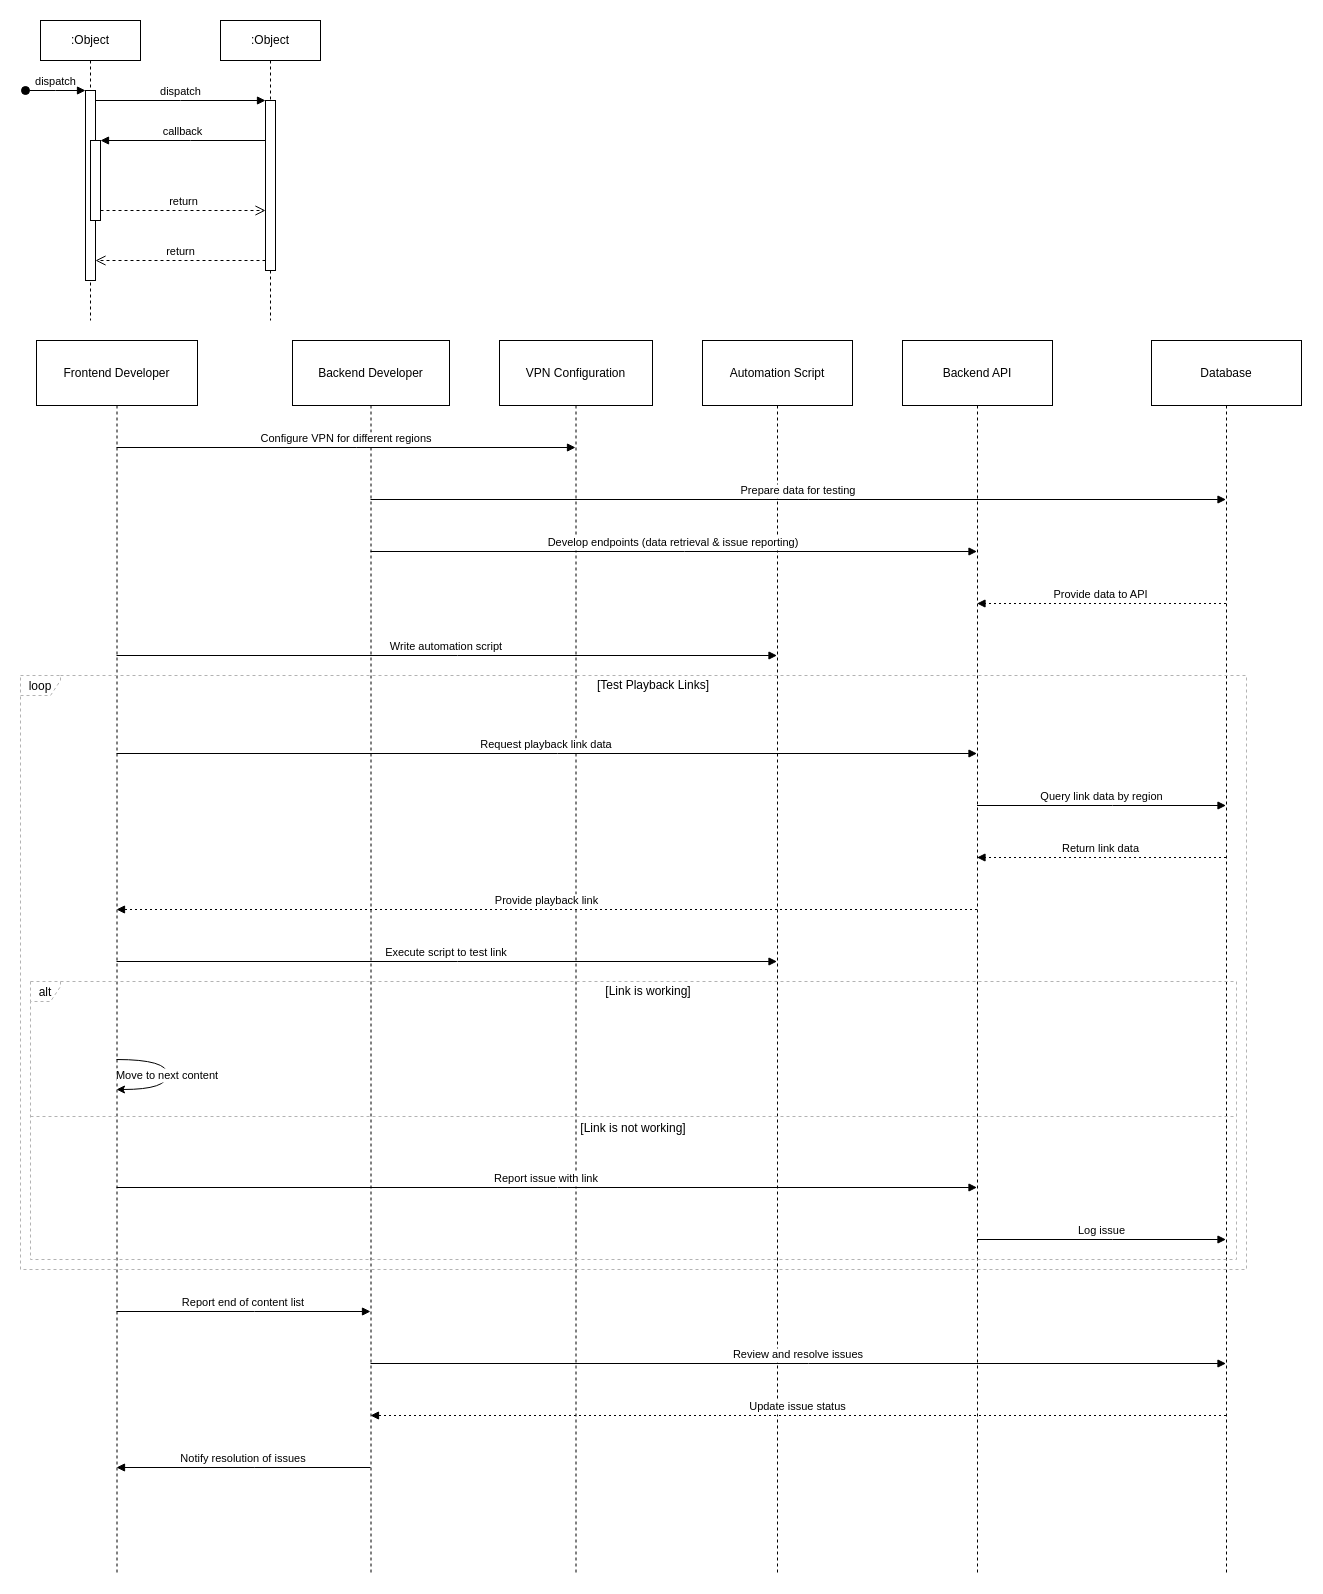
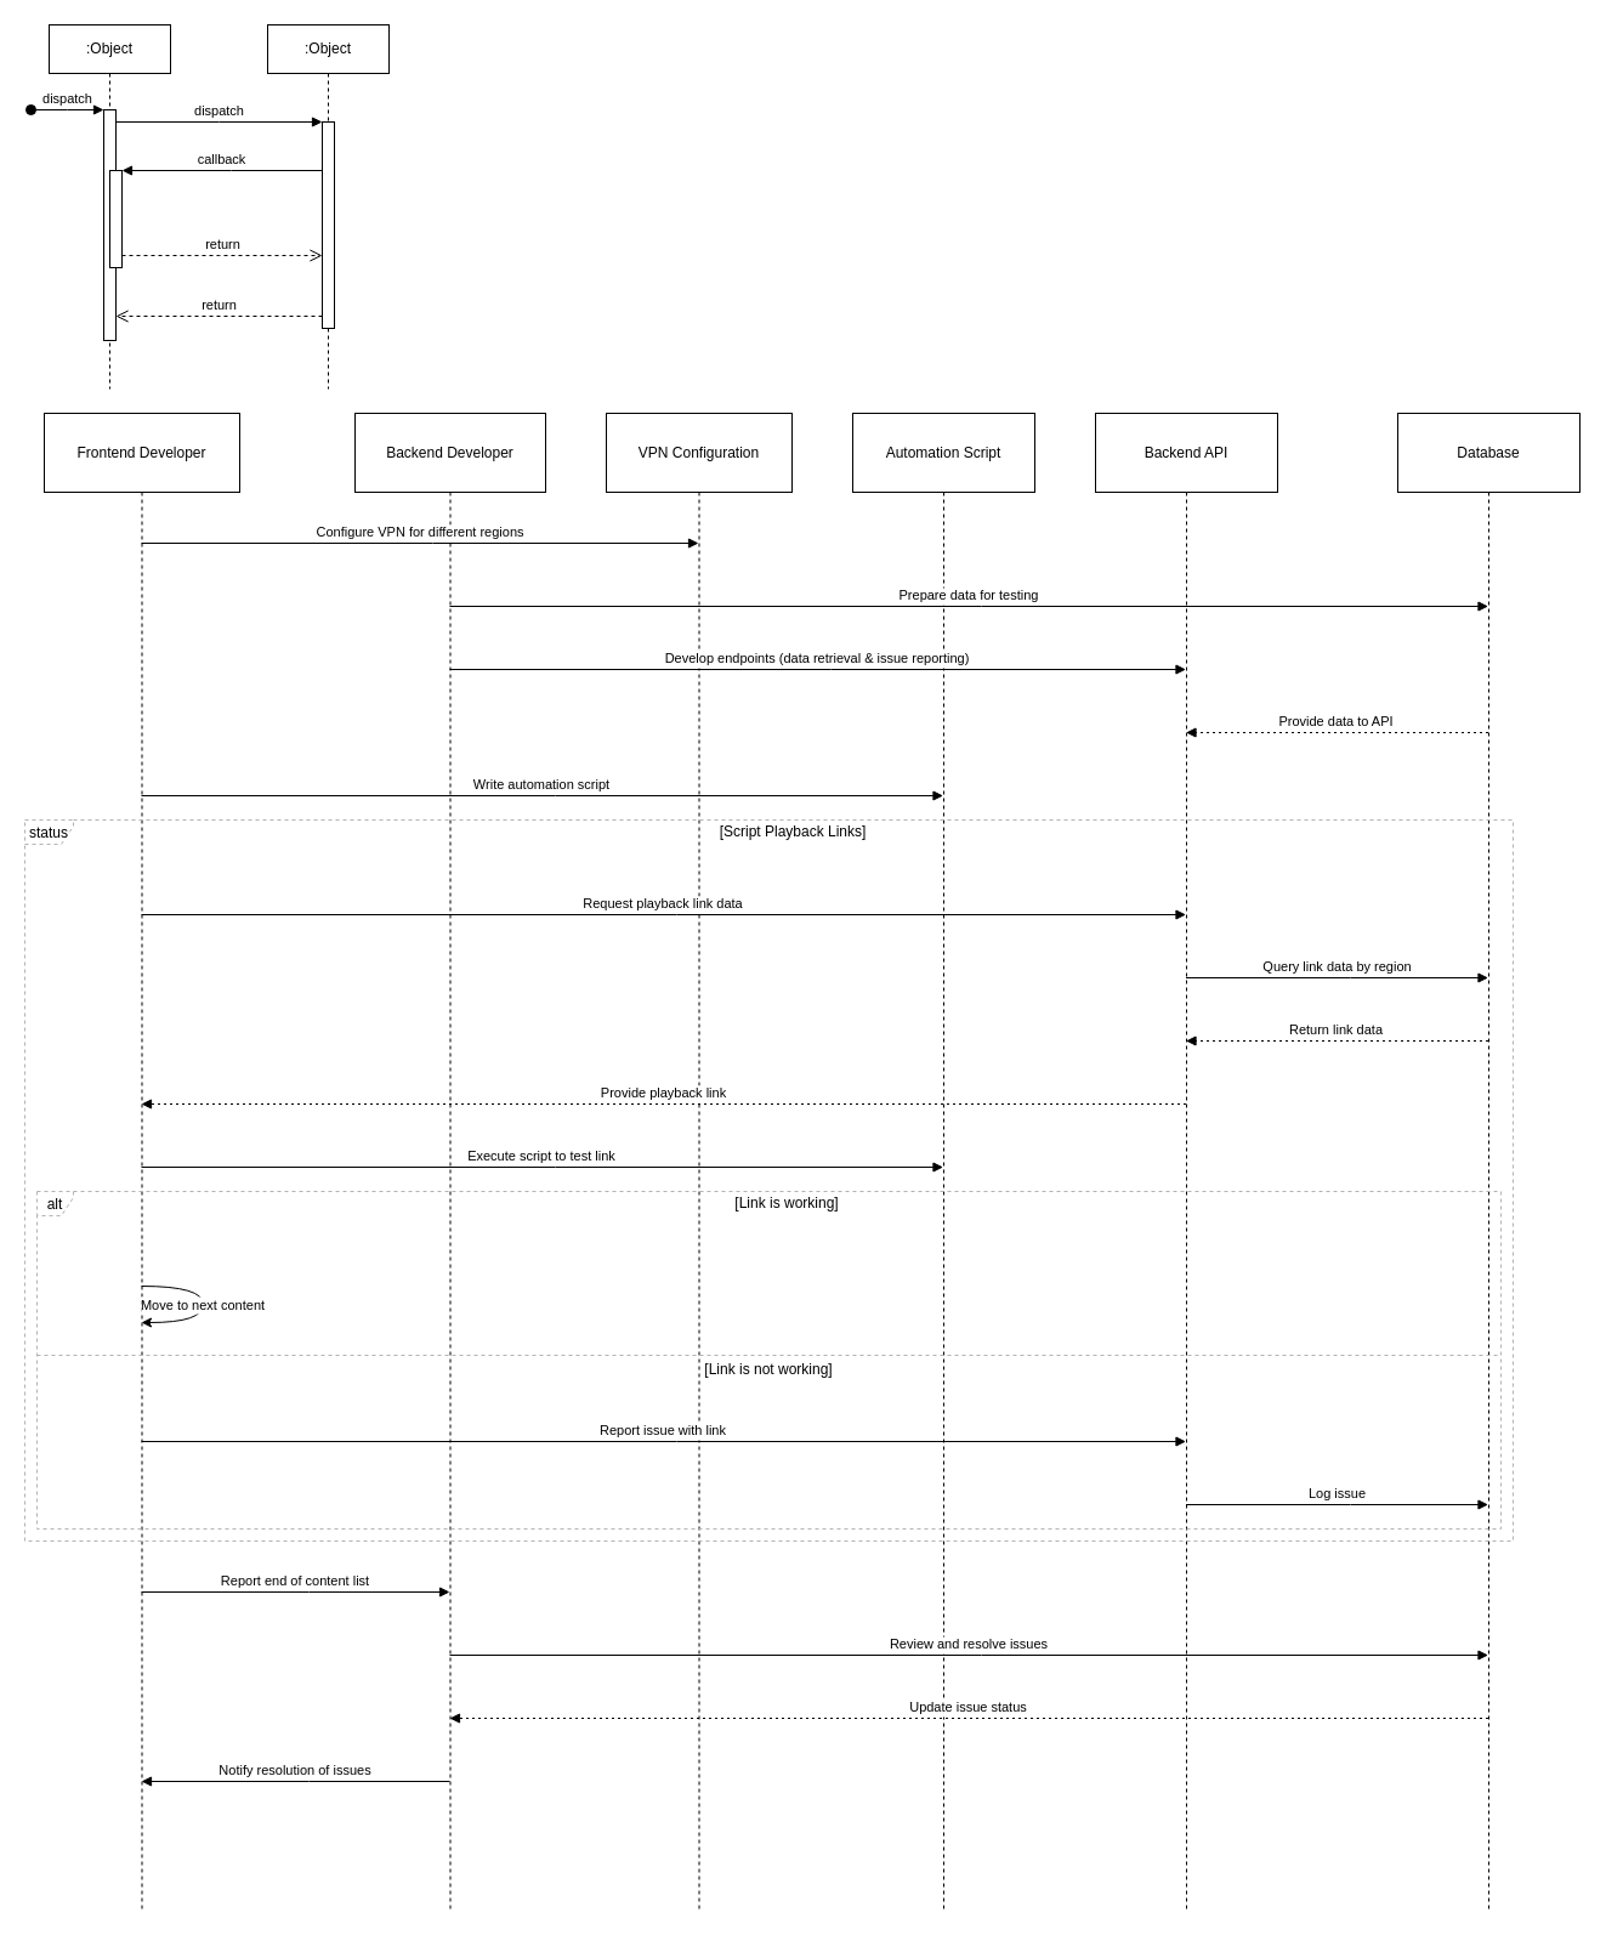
  <mxCell id="0" />
  <mxCell id="1" parent="0" />
  <mxCell id="2" value=":Object" style="shape=umlLifeline;perimeter=lifelinePerimeter;whiteSpace=wrap;html=1;container=0;dropTarget=0;collapsible=0;recursiveResize=0;outlineConnect=0;portConstraint=eastwest;newEdgeStyle={&quot;edgeStyle&quot;:&quot;elbowEdgeStyle&quot;,&quot;elbow&quot;:&quot;vertical&quot;,&quot;curved&quot;:0,&quot;rounded&quot;:0};" parent="1" vertex="1"><mxGeometry x="40" y="20" width="100" height="300" as="geometry" /></mxCell>
  <mxCell id="3" value="" style="html=1;points=[];perimeter=orthogonalPerimeter;outlineConnect=0;targetShapes=umlLifeline;portConstraint=eastwest;newEdgeStyle={&quot;edgeStyle&quot;:&quot;elbowEdgeStyle&quot;,&quot;elbow&quot;:&quot;vertical&quot;,&quot;curved&quot;:0,&quot;rounded&quot;:0};" parent="2" vertex="1"><mxGeometry x="45" y="70" width="10" height="190" as="geometry" /></mxCell>
  <mxCell id="4" value="dispatch" style="html=1;verticalAlign=bottom;startArrow=oval;endArrow=block;startSize=8;edgeStyle=elbowEdgeStyle;elbow=vertical;curved=0;rounded=0;" parent="2" target="3" edge="1"><mxGeometry relative="1" as="geometry"><mxPoint x="-15" y="70" as="sourcePoint" /></mxGeometry></mxCell>
  <mxCell id="5" value="" style="html=1;points=[];perimeter=orthogonalPerimeter;outlineConnect=0;targetShapes=umlLifeline;portConstraint=eastwest;newEdgeStyle={&quot;edgeStyle&quot;:&quot;elbowEdgeStyle&quot;,&quot;elbow&quot;:&quot;vertical&quot;,&quot;curved&quot;:0,&quot;rounded&quot;:0};" parent="2" vertex="1"><mxGeometry x="50" y="120" width="10" height="80" as="geometry" /></mxCell>
  <mxCell id="6" value=":Object" style="shape=umlLifeline;perimeter=lifelinePerimeter;whiteSpace=wrap;html=1;container=0;dropTarget=0;collapsible=0;recursiveResize=0;outlineConnect=0;portConstraint=eastwest;newEdgeStyle={&quot;edgeStyle&quot;:&quot;elbowEdgeStyle&quot;,&quot;elbow&quot;:&quot;vertical&quot;,&quot;curved&quot;:0,&quot;rounded&quot;:0};" parent="1" vertex="1"><mxGeometry x="220" y="20" width="100" height="300" as="geometry" /></mxCell>
  <mxCell id="7" value="" style="html=1;points=[];perimeter=orthogonalPerimeter;outlineConnect=0;targetShapes=umlLifeline;portConstraint=eastwest;newEdgeStyle={&quot;edgeStyle&quot;:&quot;elbowEdgeStyle&quot;,&quot;elbow&quot;:&quot;vertical&quot;,&quot;curved&quot;:0,&quot;rounded&quot;:0};" parent="6" vertex="1"><mxGeometry x="45" y="80" width="10" height="170" as="geometry" /></mxCell>
  <mxCell id="8" value="dispatch" style="html=1;verticalAlign=bottom;endArrow=block;edgeStyle=elbowEdgeStyle;elbow=vertical;curved=0;rounded=0;" parent="1" source="3" target="7" edge="1"><mxGeometry relative="1" as="geometry"><mxPoint x="195" y="110" as="sourcePoint" /><Array as="points"><mxPoint x="180" y="100" /></Array></mxGeometry></mxCell>
  <mxCell id="9" value="return" style="html=1;verticalAlign=bottom;endArrow=open;dashed=1;endSize=8;edgeStyle=elbowEdgeStyle;elbow=vertical;curved=0;rounded=0;" parent="1" source="7" target="3" edge="1"><mxGeometry relative="1" as="geometry"><mxPoint x="195" y="185" as="targetPoint" /><Array as="points"><mxPoint x="190" y="260" /></Array></mxGeometry></mxCell>
  <mxCell id="10" value="callback" style="html=1;verticalAlign=bottom;endArrow=block;edgeStyle=elbowEdgeStyle;elbow=vertical;curved=0;rounded=0;" parent="1" source="7" target="5" edge="1"><mxGeometry relative="1" as="geometry"><mxPoint x="175" y="140" as="sourcePoint" /><Array as="points"><mxPoint x="190" y="140" /></Array></mxGeometry></mxCell>
  <mxCell id="11" value="return" style="html=1;verticalAlign=bottom;endArrow=open;dashed=1;endSize=8;edgeStyle=elbowEdgeStyle;elbow=vertical;curved=0;rounded=0;" parent="1" source="5" target="7" edge="1"><mxGeometry relative="1" as="geometry"><mxPoint x="175" y="215" as="targetPoint" /><Array as="points"><mxPoint x="180" y="210" /></Array></mxGeometry></mxCell>
  <mxCell id="12" value="Frontend Developer" style="shape=umlLifeline;perimeter=lifelinePerimeter;whiteSpace=wrap;container=1;dropTarget=0;collapsible=0;recursiveResize=0;outlineConnect=0;portConstraint=eastwest;newEdgeStyle={&quot;edgeStyle&quot;:&quot;elbowEdgeStyle&quot;,&quot;elbow&quot;:&quot;vertical&quot;,&quot;curved&quot;:0,&quot;rounded&quot;:0};size=65;" vertex="1" parent="1"><mxGeometry x="36" y="340" width="161" height="1232" as="geometry" /></mxCell>
  <mxCell id="13" value="Backend Developer" style="shape=umlLifeline;perimeter=lifelinePerimeter;whiteSpace=wrap;container=1;dropTarget=0;collapsible=0;recursiveResize=0;outlineConnect=0;portConstraint=eastwest;newEdgeStyle={&quot;edgeStyle&quot;:&quot;elbowEdgeStyle&quot;,&quot;elbow&quot;:&quot;vertical&quot;,&quot;curved&quot;:0,&quot;rounded&quot;:0};size=65;" vertex="1" parent="1"><mxGeometry x="292" y="340" width="157" height="1232" as="geometry" /></mxCell>
  <mxCell id="14" value="VPN Configuration" style="shape=umlLifeline;perimeter=lifelinePerimeter;whiteSpace=wrap;container=1;dropTarget=0;collapsible=0;recursiveResize=0;outlineConnect=0;portConstraint=eastwest;newEdgeStyle={&quot;edgeStyle&quot;:&quot;elbowEdgeStyle&quot;,&quot;elbow&quot;:&quot;vertical&quot;,&quot;curved&quot;:0,&quot;rounded&quot;:0};size=65;" vertex="1" parent="1"><mxGeometry x="499" y="340" width="153" height="1232" as="geometry" /></mxCell>
  <mxCell id="15" value="Automation Script" style="shape=umlLifeline;perimeter=lifelinePerimeter;whiteSpace=wrap;container=1;dropTarget=0;collapsible=0;recursiveResize=0;outlineConnect=0;portConstraint=eastwest;newEdgeStyle={&quot;edgeStyle&quot;:&quot;elbowEdgeStyle&quot;,&quot;elbow&quot;:&quot;vertical&quot;,&quot;curved&quot;:0,&quot;rounded&quot;:0};size=65;" vertex="1" parent="1"><mxGeometry x="702" y="340" width="150" height="1232" as="geometry" /></mxCell>
  <mxCell id="16" value="Backend API" style="shape=umlLifeline;perimeter=lifelinePerimeter;whiteSpace=wrap;container=1;dropTarget=0;collapsible=0;recursiveResize=0;outlineConnect=0;portConstraint=eastwest;newEdgeStyle={&quot;edgeStyle&quot;:&quot;elbowEdgeStyle&quot;,&quot;elbow&quot;:&quot;vertical&quot;,&quot;curved&quot;:0,&quot;rounded&quot;:0};size=65;" vertex="1" parent="1"><mxGeometry x="902" y="340" width="150" height="1232" as="geometry" /></mxCell>
  <mxCell id="17" value="Database" style="shape=umlLifeline;perimeter=lifelinePerimeter;whiteSpace=wrap;container=1;dropTarget=0;collapsible=0;recursiveResize=0;outlineConnect=0;portConstraint=eastwest;newEdgeStyle={&quot;edgeStyle&quot;:&quot;elbowEdgeStyle&quot;,&quot;elbow&quot;:&quot;vertical&quot;,&quot;curved&quot;:0,&quot;rounded&quot;:0};size=65;" vertex="1" parent="1"><mxGeometry x="1151" y="340" width="150" height="1232" as="geometry" /></mxCell>
  <mxCell id="18" value="alt" style="shape=umlFrame;dashed=1;pointerEvents=0;dropTarget=0;strokeColor=#B3B3B3;height=20;width=30" vertex="1" parent="1"><mxGeometry x="30" y="981" width="1206" height="278" as="geometry" /></mxCell>
  <mxCell id="19" value="[Link is working]" style="text;strokeColor=none;fillColor=none;align=center;verticalAlign=middle;whiteSpace=wrap;" vertex="1" parent="18"><mxGeometry x="30" width="1176" height="20" as="geometry" /></mxCell>
  <mxCell id="20" value="[Link is not working]" style="shape=line;dashed=1;whiteSpace=wrap;verticalAlign=top;labelPosition=center;verticalLabelPosition=middle;align=center;strokeColor=#B3B3B3;" vertex="1" parent="18"><mxGeometry y="133" width="1206" height="4" as="geometry" /></mxCell>
- <mxCell id="21" value="loop" style="shape=umlFrame;dashed=1;pointerEvents=0;dropTarget=0;strokeColor=#B3B3B3;height=20;width=40" vertex="1" parent="1"><mxGeometry x="20" y="675" width="1226" height="594" as="geometry" /></mxCell>
- <mxCell id="22" value="[Test Playback Links]" style="text;strokeColor=none;fillColor=none;align=center;verticalAlign=middle;whiteSpace=wrap;" vertex="1" parent="21"><mxGeometry x="40" width="1186" height="20" as="geometry" /></mxCell>
+ <mxCell id="21" value="status" style="shape=umlFrame;dashed=1;pointerEvents=0;dropTarget=0;strokeColor=#B3B3B3;height=20;width=40" vertex="1" parent="1"><mxGeometry x="20" y="675" width="1226" height="594" as="geometry" /></mxCell>
+ <mxCell id="22" value="[Script Playback Links]" style="text;strokeColor=none;fillColor=none;align=center;verticalAlign=middle;whiteSpace=wrap;" vertex="1" parent="21"><mxGeometry x="40" width="1186" height="20" as="geometry" /></mxCell>
  <mxCell id="23" value="Configure VPN for different regions" style="verticalAlign=bottom;endArrow=block;edgeStyle=elbowEdgeStyle;elbow=vertical;curved=0;rounded=0;" edge="1" parent="1" source="12" target="14"><mxGeometry relative="1" as="geometry"><Array as="points"><mxPoint x="356" y="447" /></Array></mxGeometry></mxCell>
  <mxCell id="24" value="Prepare data for testing" style="verticalAlign=bottom;endArrow=block;edgeStyle=elbowEdgeStyle;elbow=vertical;curved=0;rounded=0;" edge="1" parent="1" source="13" target="17"><mxGeometry relative="1" as="geometry"><Array as="points"><mxPoint x="808" y="499" /></Array></mxGeometry></mxCell>
  <mxCell id="25" value="Develop endpoints (data retrieval &amp; issue reporting)" style="verticalAlign=bottom;endArrow=block;edgeStyle=elbowEdgeStyle;elbow=vertical;curved=0;rounded=0;" edge="1" parent="1" source="13" target="16"><mxGeometry relative="1" as="geometry"><Array as="points"><mxPoint x="684" y="551" /></Array></mxGeometry></mxCell>
  <mxCell id="26" value="Provide data to API" style="verticalAlign=bottom;endArrow=block;edgeStyle=elbowEdgeStyle;elbow=vertical;curved=0;rounded=0;dashed=1;dashPattern=2 3;" edge="1" parent="1" source="17" target="16"><mxGeometry relative="1" as="geometry"><Array as="points"><mxPoint x="1112" y="603" /></Array></mxGeometry></mxCell>
  <mxCell id="27" value="Write automation script" style="verticalAlign=bottom;endArrow=block;edgeStyle=elbowEdgeStyle;elbow=vertical;curved=0;rounded=0;" edge="1" parent="1" source="12" target="15"><mxGeometry relative="1" as="geometry"><Array as="points"><mxPoint x="457" y="655" /></Array></mxGeometry></mxCell>
  <mxCell id="28" value="Request playback link data" style="verticalAlign=bottom;endArrow=block;edgeStyle=elbowEdgeStyle;elbow=vertical;curved=0;rounded=0;" edge="1" parent="1" source="12" target="16"><mxGeometry relative="1" as="geometry"><Array as="points"><mxPoint x="557" y="753" /></Array></mxGeometry></mxCell>
  <mxCell id="29" value="Query link data by region" style="verticalAlign=bottom;endArrow=block;edgeStyle=elbowEdgeStyle;elbow=vertical;curved=0;rounded=0;" edge="1" parent="1" source="16" target="17"><mxGeometry relative="1" as="geometry"><Array as="points"><mxPoint x="1112" y="805" /></Array></mxGeometry></mxCell>
  <mxCell id="30" value="Return link data" style="verticalAlign=bottom;endArrow=block;edgeStyle=elbowEdgeStyle;elbow=vertical;curved=0;rounded=0;dashed=1;dashPattern=2 3;" edge="1" parent="1" source="17" target="16"><mxGeometry relative="1" as="geometry"><Array as="points"><mxPoint x="1112" y="857" /></Array></mxGeometry></mxCell>
  <mxCell id="31" value="Provide playback link" style="verticalAlign=bottom;endArrow=block;edgeStyle=elbowEdgeStyle;elbow=vertical;curved=0;rounded=0;dashed=1;dashPattern=2 3;" edge="1" parent="1" source="16" target="12"><mxGeometry relative="1" as="geometry"><Array as="points"><mxPoint x="557" y="909" /></Array></mxGeometry></mxCell>
  <mxCell id="32" value="Execute script to test link" style="verticalAlign=bottom;endArrow=block;edgeStyle=elbowEdgeStyle;elbow=vertical;curved=0;rounded=0;" edge="1" parent="1" source="12" target="15"><mxGeometry relative="1" as="geometry"><Array as="points"><mxPoint x="457" y="961" /></Array></mxGeometry></mxCell>
  <mxCell id="33" value="Move to next content" style="curved=1;rounded=0;" edge="1" parent="1" source="12" target="12"><mxGeometry relative="1" as="geometry"><Array as="points"><mxPoint x="167" y="1059" /><mxPoint x="167" y="1089" /></Array></mxGeometry></mxCell>
  <mxCell id="34" value="Report issue with link" style="verticalAlign=bottom;endArrow=block;edgeStyle=elbowEdgeStyle;elbow=vertical;curved=0;rounded=0;" edge="1" parent="1" source="12" target="16"><mxGeometry relative="1" as="geometry"><Array as="points"><mxPoint x="557" y="1187" /></Array></mxGeometry></mxCell>
  <mxCell id="35" value="Log issue" style="verticalAlign=bottom;endArrow=block;edgeStyle=elbowEdgeStyle;elbow=vertical;curved=0;rounded=0;" edge="1" parent="1" source="16" target="17"><mxGeometry relative="1" as="geometry"><Array as="points"><mxPoint x="1112" y="1239" /></Array></mxGeometry></mxCell>
  <mxCell id="36" value="Report end of content list" style="verticalAlign=bottom;endArrow=block;edgeStyle=elbowEdgeStyle;elbow=vertical;curved=0;rounded=0;" edge="1" parent="1" source="12" target="13"><mxGeometry relative="1" as="geometry"><Array as="points"><mxPoint x="254" y="1311" /></Array></mxGeometry></mxCell>
  <mxCell id="37" value="Review and resolve issues" style="verticalAlign=bottom;endArrow=block;edgeStyle=elbowEdgeStyle;elbow=vertical;curved=0;rounded=0;" edge="1" parent="1" source="13" target="17"><mxGeometry relative="1" as="geometry"><Array as="points"><mxPoint x="808" y="1363" /></Array></mxGeometry></mxCell>
  <mxCell id="38" value="Update issue status" style="verticalAlign=bottom;endArrow=block;edgeStyle=elbowEdgeStyle;elbow=vertical;curved=0;rounded=0;dashed=1;dashPattern=2 3;" edge="1" parent="1" source="17" target="13"><mxGeometry relative="1" as="geometry"><Array as="points"><mxPoint x="808" y="1415" /></Array></mxGeometry></mxCell>
  <mxCell id="39" value="Notify resolution of issues" style="verticalAlign=bottom;endArrow=block;edgeStyle=elbowEdgeStyle;elbow=vertical;curved=0;rounded=0;" edge="1" parent="1" source="13" target="12"><mxGeometry relative="1" as="geometry"><Array as="points"><mxPoint x="254" y="1467" /></Array></mxGeometry></mxCell>
